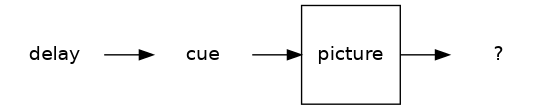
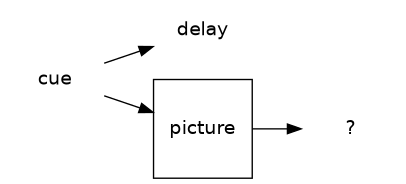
  digraph {
    rankdir=LR
    node [fontname=Helvetica shape=none]
    cue [width=1]
    delay [width=1]
    picture [shape=square width=1]
    n4 [label="?" width=1]
-   delay -> cue
+   cue -> delay
    cue -> picture
    picture -> n4
  }
